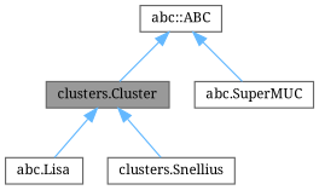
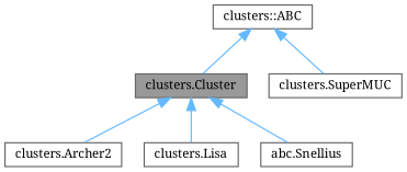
  digraph {
    fontname="Noto Serif"
    node [color=gray40 fillcolor=white fontname="Noto Serif" fontsize=10 shape=box style=filled]
    edge [color=steelblue1 dir=back fontname="Noto Serif" fontsize=10 labelfontname=Helvetica labelfontsize=10 style=solid]
    n1 [fillcolor=grey60 fontcolor=black height=0.2 label="clusters.Cluster" width=0.4]
-   n3 [height=0.2 label="abc.Lisa" width=0.4]
-   n4 [height=0.2 label="clusters.Snellius" width=0.4]
-   n5 [height=0.2 label="abc.SuperMUC" width=0.4]
-   n6 [height=0.2 label="abc::ABC" width=0.4]
+   n2 [height=0.2 label="clusters.Archer2" width=0.4]
+   n3 [height=0.2 label="clusters.Lisa" width=0.4]
+   n4 [height=0.2 label="abc.Snellius" width=0.4]
+   n5 [height=0.2 label="clusters.SuperMUC" width=0.4]
+   n6 [height=0.2 label="clusters::ABC" width=0.4]
+   n1 -> n2
    n1 -> n3
    n1 -> n4
    n6 -> n1
    n6 -> n5
  }
